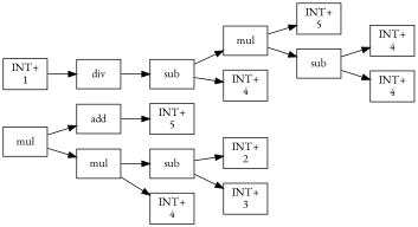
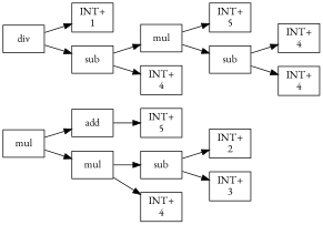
  digraph {
    fontname="EB Garamond"
    rankdir=LR
    node [fontname="EB Garamond" shape=box]
    edge [fontname="EB Garamond"]
    n1 [label=mul]
    n2 [label=add]
    n3 [label=mul]
    n4 [label="INT+\n5"]
    n5 [label=sub]
    n6 [label="INT+\n4"]
    n7 [label=div]
    n8 [label="INT+\n1"]
    n9 [label=sub]
    n10 [label=mul]
    n11 [label="INT+\n4"]
    n12 [label="INT+\n5"]
    n13 [label=sub]
    n14 [label="INT+\n4"]
    n15 [label="INT+\n4"]
    n16 [label="INT+\n2"]
    n17 [label="INT+\n3"]
    n1 -> n2
    n1 -> n3
    n2 -> n4
    n3 -> n5
    n3 -> n6
    n5 -> n16
    n5 -> n17
-   n8 -> n7
+   n7 -> n8
    n7 -> n9
    n9 -> n10
    n9 -> n11
    n10 -> n12
    n10 -> n13
    n13 -> n14
    n13 -> n15
  }
